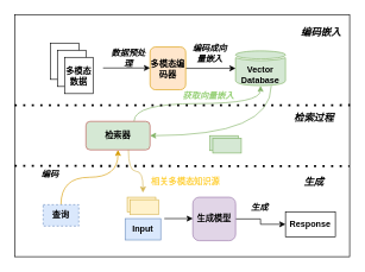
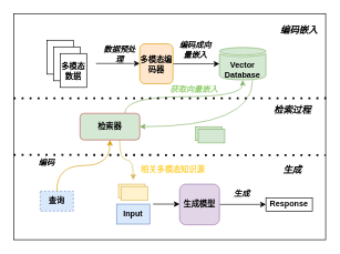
  <mxCell id="0" />
  <mxCell id="1" parent="0" />
  <mxCell id="2" value="" style="rounded=0;whiteSpace=wrap;html=1;" vertex="1" parent="1"><mxGeometry x="20" y="20" width="470" height="340" as="geometry" /></mxCell>
  <mxCell id="3" value="" style="sketch=0;shadow=0;dashed=0;html=1;strokeColor=#82b366;labelPosition=center;verticalLabelPosition=bottom;verticalAlign=top;outlineConnect=0;align=center;shape=mxgraph.office.databases.database;fillColor=#d5e8d4;" vertex="1" parent="1"><mxGeometry x="330" y="71" width="70" height="49" as="geometry" /></mxCell>
  <mxCell id="4" style="edgeStyle=orthogonalEdgeStyle;rounded=0;orthogonalLoop=1;jettySize=auto;html=1;exitX=1;exitY=0.5;exitDx=0;exitDy=0;entryX=0;entryY=0.5;entryDx=0;entryDy=0;" edge="1" parent="1" source="5" target="28"><mxGeometry relative="1" as="geometry" /></mxCell>
  <mxCell id="5" value="&lt;b&gt;生成模型&lt;/b&gt;" style="rounded=1;whiteSpace=wrap;html=1;fillColor=#e1d5e7;strokeColor=#9673a6;" vertex="1" parent="1"><mxGeometry x="270" y="276.5" width="60" height="61" as="geometry" /></mxCell>
  <mxCell id="6" value="" style="group" vertex="1" connectable="0" parent="1"><mxGeometry x="70" y="60" width="60" height="71" as="geometry" /></mxCell>
  <mxCell id="7" value="" style="rounded=0;whiteSpace=wrap;html=1;" vertex="1" parent="6"><mxGeometry width="40" height="51" as="geometry" /></mxCell>
  <mxCell id="8" value="" style="rounded=0;whiteSpace=wrap;html=1;" vertex="1" parent="6"><mxGeometry x="10" y="10" width="40" height="51" as="geometry" /></mxCell>
  <mxCell id="9" value="&lt;b&gt;多模态数据&lt;/b&gt;" style="rounded=0;whiteSpace=wrap;html=1;" vertex="1" parent="6"><mxGeometry x="20" y="20" width="40" height="51" as="geometry" /></mxCell>
  <mxCell id="10" value="" style="endArrow=classic;html=1;rounded=0;" edge="1" parent="1"><mxGeometry width="50" height="50" relative="1" as="geometry"><mxPoint x="144" y="95" as="sourcePoint" /><mxPoint x="210" y="95" as="targetPoint" /></mxGeometry></mxCell>
  <mxCell id="11" value="&lt;b&gt;&lt;i&gt;数据预处理&lt;/i&gt;&lt;/b&gt;" style="text;html=1;align=center;verticalAlign=middle;whiteSpace=wrap;rounded=0;" vertex="1" parent="1"><mxGeometry x="150" y="65.5" width="60" height="30" as="geometry" /></mxCell>
  <mxCell id="12" value="&lt;b&gt;&lt;i&gt;编码成向量嵌入&lt;/i&gt;&lt;/b&gt;" style="text;html=1;align=center;verticalAlign=middle;whiteSpace=wrap;rounded=0;" vertex="1" parent="1"><mxGeometry x="264" y="60" width="60" height="30" as="geometry" /></mxCell>
  <mxCell id="13" style="edgeStyle=orthogonalEdgeStyle;rounded=0;orthogonalLoop=1;jettySize=auto;html=1;exitX=0.5;exitY=0;exitDx=0;exitDy=0;entryX=0.5;entryY=1;entryDx=0;entryDy=0;curved=1;fillColor=#ffe6cc;strokeColor=#d79b00;" edge="1" parent="1" source="14" target="17"><mxGeometry relative="1" as="geometry" /></mxCell>
  <mxCell id="14" value="&lt;b&gt;查询&lt;/b&gt;" style="rounded=0;whiteSpace=wrap;html=1;fillColor=#dae8fc;strokeColor=#6c8ebf;dashed=1;" vertex="1" parent="1"><mxGeometry x="60" y="287" width="50" height="30" as="geometry" /></mxCell>
  <mxCell id="15" style="edgeStyle=orthogonalEdgeStyle;rounded=0;orthogonalLoop=1;jettySize=auto;html=1;exitX=0.75;exitY=0;exitDx=0;exitDy=0;entryX=0.5;entryY=1;entryDx=0;entryDy=0;curved=1;fillColor=#d5e8d4;strokeColor=#82b366;" edge="1" parent="1" source="17" target="19"><mxGeometry relative="1" as="geometry" /></mxCell>
  <mxCell id="16" style="edgeStyle=orthogonalEdgeStyle;rounded=0;orthogonalLoop=1;jettySize=auto;html=1;exitX=0.662;exitY=0.977;exitDx=0;exitDy=0;curved=1;exitPerimeter=0;fillColor=#fff2cc;strokeColor=#d6b656;" edge="1" parent="1" source="17"><mxGeometry relative="1" as="geometry"><mxPoint x="200" y="270" as="targetPoint" /></mxGeometry></mxCell>
  <mxCell id="17" value="&lt;b&gt;检索器&lt;/b&gt;" style="rounded=1;whiteSpace=wrap;html=1;fillColor=#d5e8d4;strokeColor=#b85450;" vertex="1" parent="1"><mxGeometry x="120" y="170" width="90" height="40" as="geometry" /></mxCell>
  <mxCell id="18" style="edgeStyle=orthogonalEdgeStyle;rounded=0;orthogonalLoop=1;jettySize=auto;html=1;exitX=0.75;exitY=1;exitDx=0;exitDy=0;entryX=1;entryY=0.5;entryDx=0;entryDy=0;curved=1;fillColor=#d5e8d4;strokeColor=#82b366;" edge="1" parent="1" source="19" target="17"><mxGeometry relative="1" as="geometry" /></mxCell>
  <mxCell id="19" value="&lt;b&gt;Vector Database&lt;/b&gt;" style="text;html=1;align=center;verticalAlign=middle;whiteSpace=wrap;rounded=0;" vertex="1" parent="1"><mxGeometry x="335" y="90" width="60" height="30" as="geometry" /></mxCell>
  <mxCell id="20" value="" style="endArrow=none;dashed=1;html=1;dashPattern=1 3;strokeWidth=3;rounded=0;exitX=0;exitY=0.375;exitDx=0;exitDy=0;exitPerimeter=0;entryX=1.001;entryY=0.374;entryDx=0;entryDy=0;entryPerimeter=0;" edge="1" parent="1" source="2" target="2"><mxGeometry width="50" height="50" relative="1" as="geometry"><mxPoint x="40" y="150" as="sourcePoint" /><mxPoint x="430" y="150" as="targetPoint" /></mxGeometry></mxCell>
  <mxCell id="21" value="" style="endArrow=none;dashed=1;html=1;dashPattern=1 3;strokeWidth=3;rounded=0;entryX=0.999;entryY=0.626;entryDx=0;entryDy=0;entryPerimeter=0;exitX=0;exitY=0.625;exitDx=0;exitDy=0;exitPerimeter=0;" edge="1" parent="1" source="2" target="2"><mxGeometry width="50" height="50" relative="1" as="geometry"><mxPoint x="40" y="230" as="sourcePoint" /><mxPoint x="430" y="230" as="targetPoint" /></mxGeometry></mxCell>
  <mxCell id="22" value="" style="rounded=0;whiteSpace=wrap;html=1;fillColor=#d5e8d4;strokeColor=#82b366;" vertex="1" parent="1"><mxGeometry x="294" y="190" width="40" height="21" as="geometry" /></mxCell>
  <mxCell id="23" value="" style="rounded=0;whiteSpace=wrap;html=1;fillColor=#d5e8d4;strokeColor=#82b366;" vertex="1" parent="1"><mxGeometry x="298" y="193.5" width="40" height="21" as="geometry" /></mxCell>
  <mxCell id="24" value="&lt;b&gt;Input&lt;/b&gt;" style="rounded=0;whiteSpace=wrap;html=1;fillColor=#dae8fc;strokeColor=#6c8ebf;" vertex="1" parent="1"><mxGeometry x="175" y="306.5" width="50" height="30" as="geometry" /></mxCell>
  <mxCell id="25" value="" style="rounded=0;whiteSpace=wrap;html=1;fillColor=#fff2cc;strokeColor=#d6b656;" vertex="1" parent="1"><mxGeometry x="178" y="276.5" width="40" height="21" as="geometry" /></mxCell>
  <mxCell id="26" value="" style="rounded=0;whiteSpace=wrap;html=1;fillColor=#fff2cc;strokeColor=#d6b656;" vertex="1" parent="1"><mxGeometry x="182" y="280" width="40" height="21" as="geometry" /></mxCell>
  <mxCell id="27" value="" style="endArrow=classic;html=1;rounded=0;" edge="1" parent="1"><mxGeometry width="50" height="50" relative="1" as="geometry"><mxPoint x="230" y="306.5" as="sourcePoint" /><mxPoint x="270" y="306.5" as="targetPoint" /></mxGeometry></mxCell>
- <mxCell id="28" value="&lt;b&gt;Response&lt;/b&gt;" style="rounded=0;whiteSpace=wrap;html=1;" vertex="1" parent="1"><mxGeometry x="400" y="297" width="70" height="35" as="geometry" /></mxCell>
+ <mxCell id="28" value="&lt;b&gt;Response&lt;/b&gt;" style="rounded=0;whiteSpace=wrap;html=1;" vertex="1" parent="1"><mxGeometry x="400" y="297" width="70" height="20" as="geometry" /></mxCell>
  <mxCell id="29" value="&lt;font color=&quot;#97d077&quot;&gt;&lt;b&gt;&lt;i&gt;获取向量嵌入&lt;/i&gt;&lt;/b&gt;&lt;/font&gt;" style="text;html=1;align=center;verticalAlign=middle;whiteSpace=wrap;rounded=0;" vertex="1" parent="1"><mxGeometry x="234" y="120" width="116" height="30" as="geometry" /></mxCell>
  <mxCell id="30" value="&lt;font&gt;&lt;b&gt;&lt;i&gt;编码&lt;/i&gt;&lt;/b&gt;&lt;/font&gt;" style="text;html=1;align=center;verticalAlign=middle;whiteSpace=wrap;rounded=0;" vertex="1" parent="1"><mxGeometry x="40" y="230" width="60" height="30" as="geometry" /></mxCell>
  <mxCell id="31" value="&lt;b&gt;&lt;i&gt;生成&lt;/i&gt;&lt;/b&gt;" style="text;html=1;align=center;verticalAlign=middle;whiteSpace=wrap;rounded=0;" vertex="1" parent="1"><mxGeometry x="334" y="276.5" width="60" height="30" as="geometry" /></mxCell>
  <mxCell id="32" value="&lt;font style=&quot;color: rgb(255, 209, 61);&quot;&gt;&lt;b&gt;相关多模态知识源&lt;/b&gt;&lt;/font&gt;" style="text;html=1;align=center;verticalAlign=middle;whiteSpace=wrap;rounded=0;" vertex="1" parent="1"><mxGeometry x="190" y="240" width="140" height="30" as="geometry" /></mxCell>
  <mxCell id="33" value="&lt;font style=&quot;font-size: 14px;&quot;&gt;&lt;b&gt;&lt;i&gt;编码嵌入&lt;/i&gt;&lt;/b&gt;&lt;/font&gt;" style="text;html=1;align=center;verticalAlign=middle;whiteSpace=wrap;rounded=0;" vertex="1" parent="1"><mxGeometry x="420" y="30" width="60" height="30" as="geometry" /></mxCell>
  <mxCell id="34" value="&lt;font style=&quot;font-size: 14px;&quot;&gt;&lt;b&gt;&lt;i&gt;检索过程&lt;/i&gt;&lt;/b&gt;&lt;/font&gt;" style="text;html=1;align=center;verticalAlign=middle;whiteSpace=wrap;rounded=0;" vertex="1" parent="1"><mxGeometry x="410" y="150" width="60" height="30" as="geometry" /></mxCell>
  <mxCell id="35" value="&lt;font style=&quot;font-size: 14px;&quot;&gt;&lt;b&gt;&lt;i&gt;生成&lt;/i&gt;&lt;/b&gt;&lt;/font&gt;" style="text;html=1;align=center;verticalAlign=middle;whiteSpace=wrap;rounded=0;" vertex="1" parent="1"><mxGeometry x="405" y="240" width="70" height="30" as="geometry" /></mxCell>
  <mxCell id="36" style="edgeStyle=orthogonalEdgeStyle;rounded=0;orthogonalLoop=1;jettySize=auto;html=1;exitX=1;exitY=0.5;exitDx=0;exitDy=0;" edge="1" parent="1" source="37" target="3"><mxGeometry relative="1" as="geometry" /></mxCell>
  <mxCell id="37" value="&lt;b&gt;多模态编码器&lt;/b&gt;" style="rounded=1;whiteSpace=wrap;html=1;fillColor=#ffe6cc;strokeColor=#d79b00;" vertex="1" parent="1"><mxGeometry x="210" y="65.5" width="50" height="60" as="geometry" /></mxCell>
